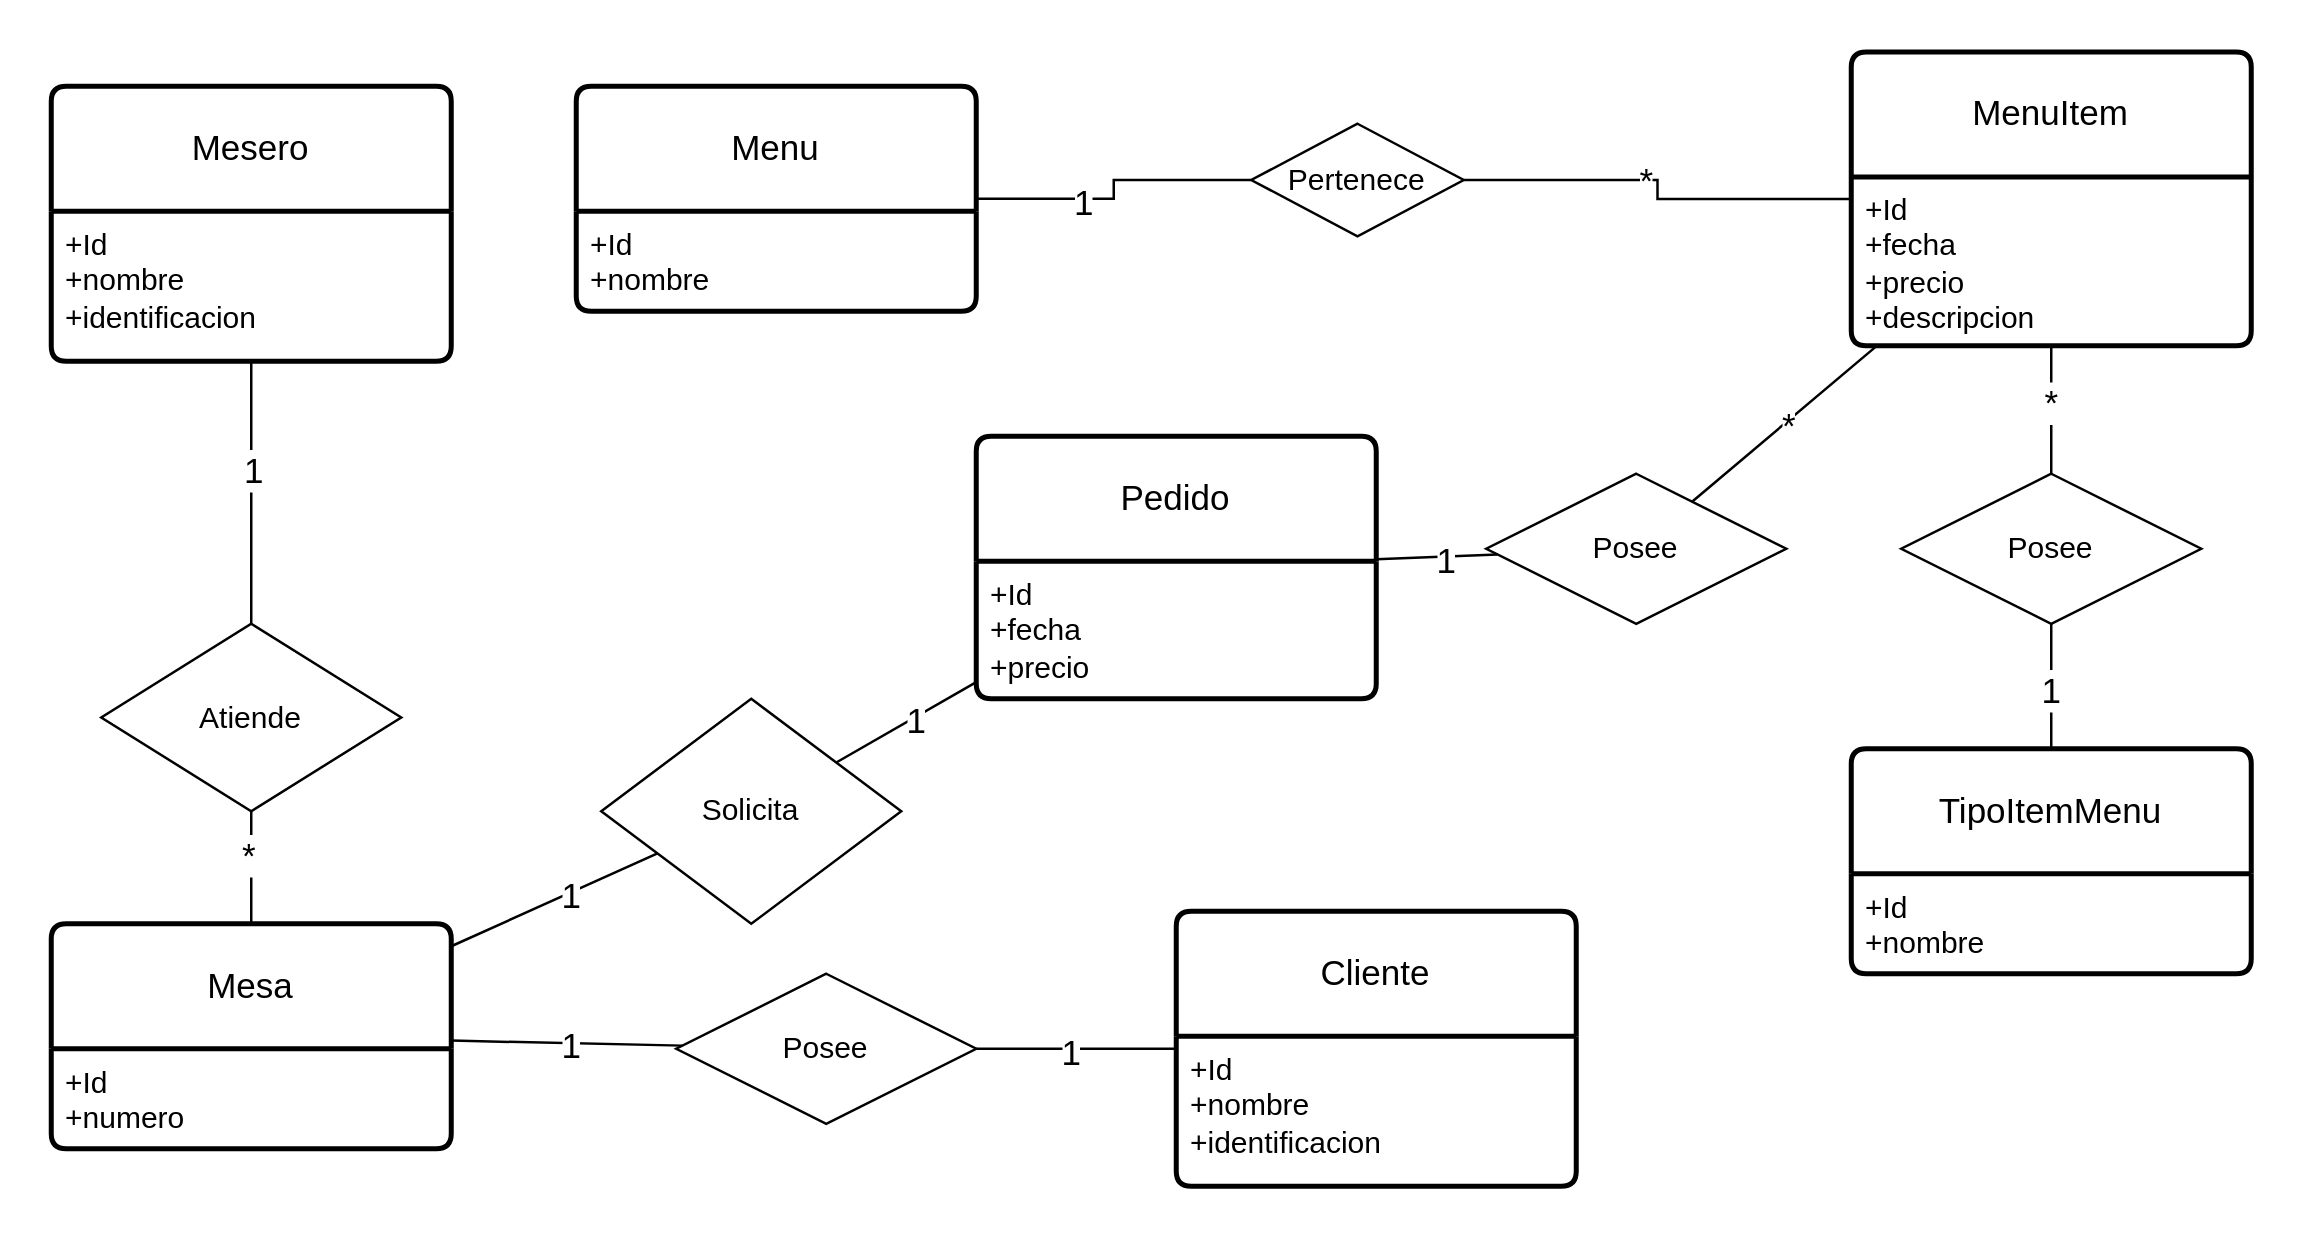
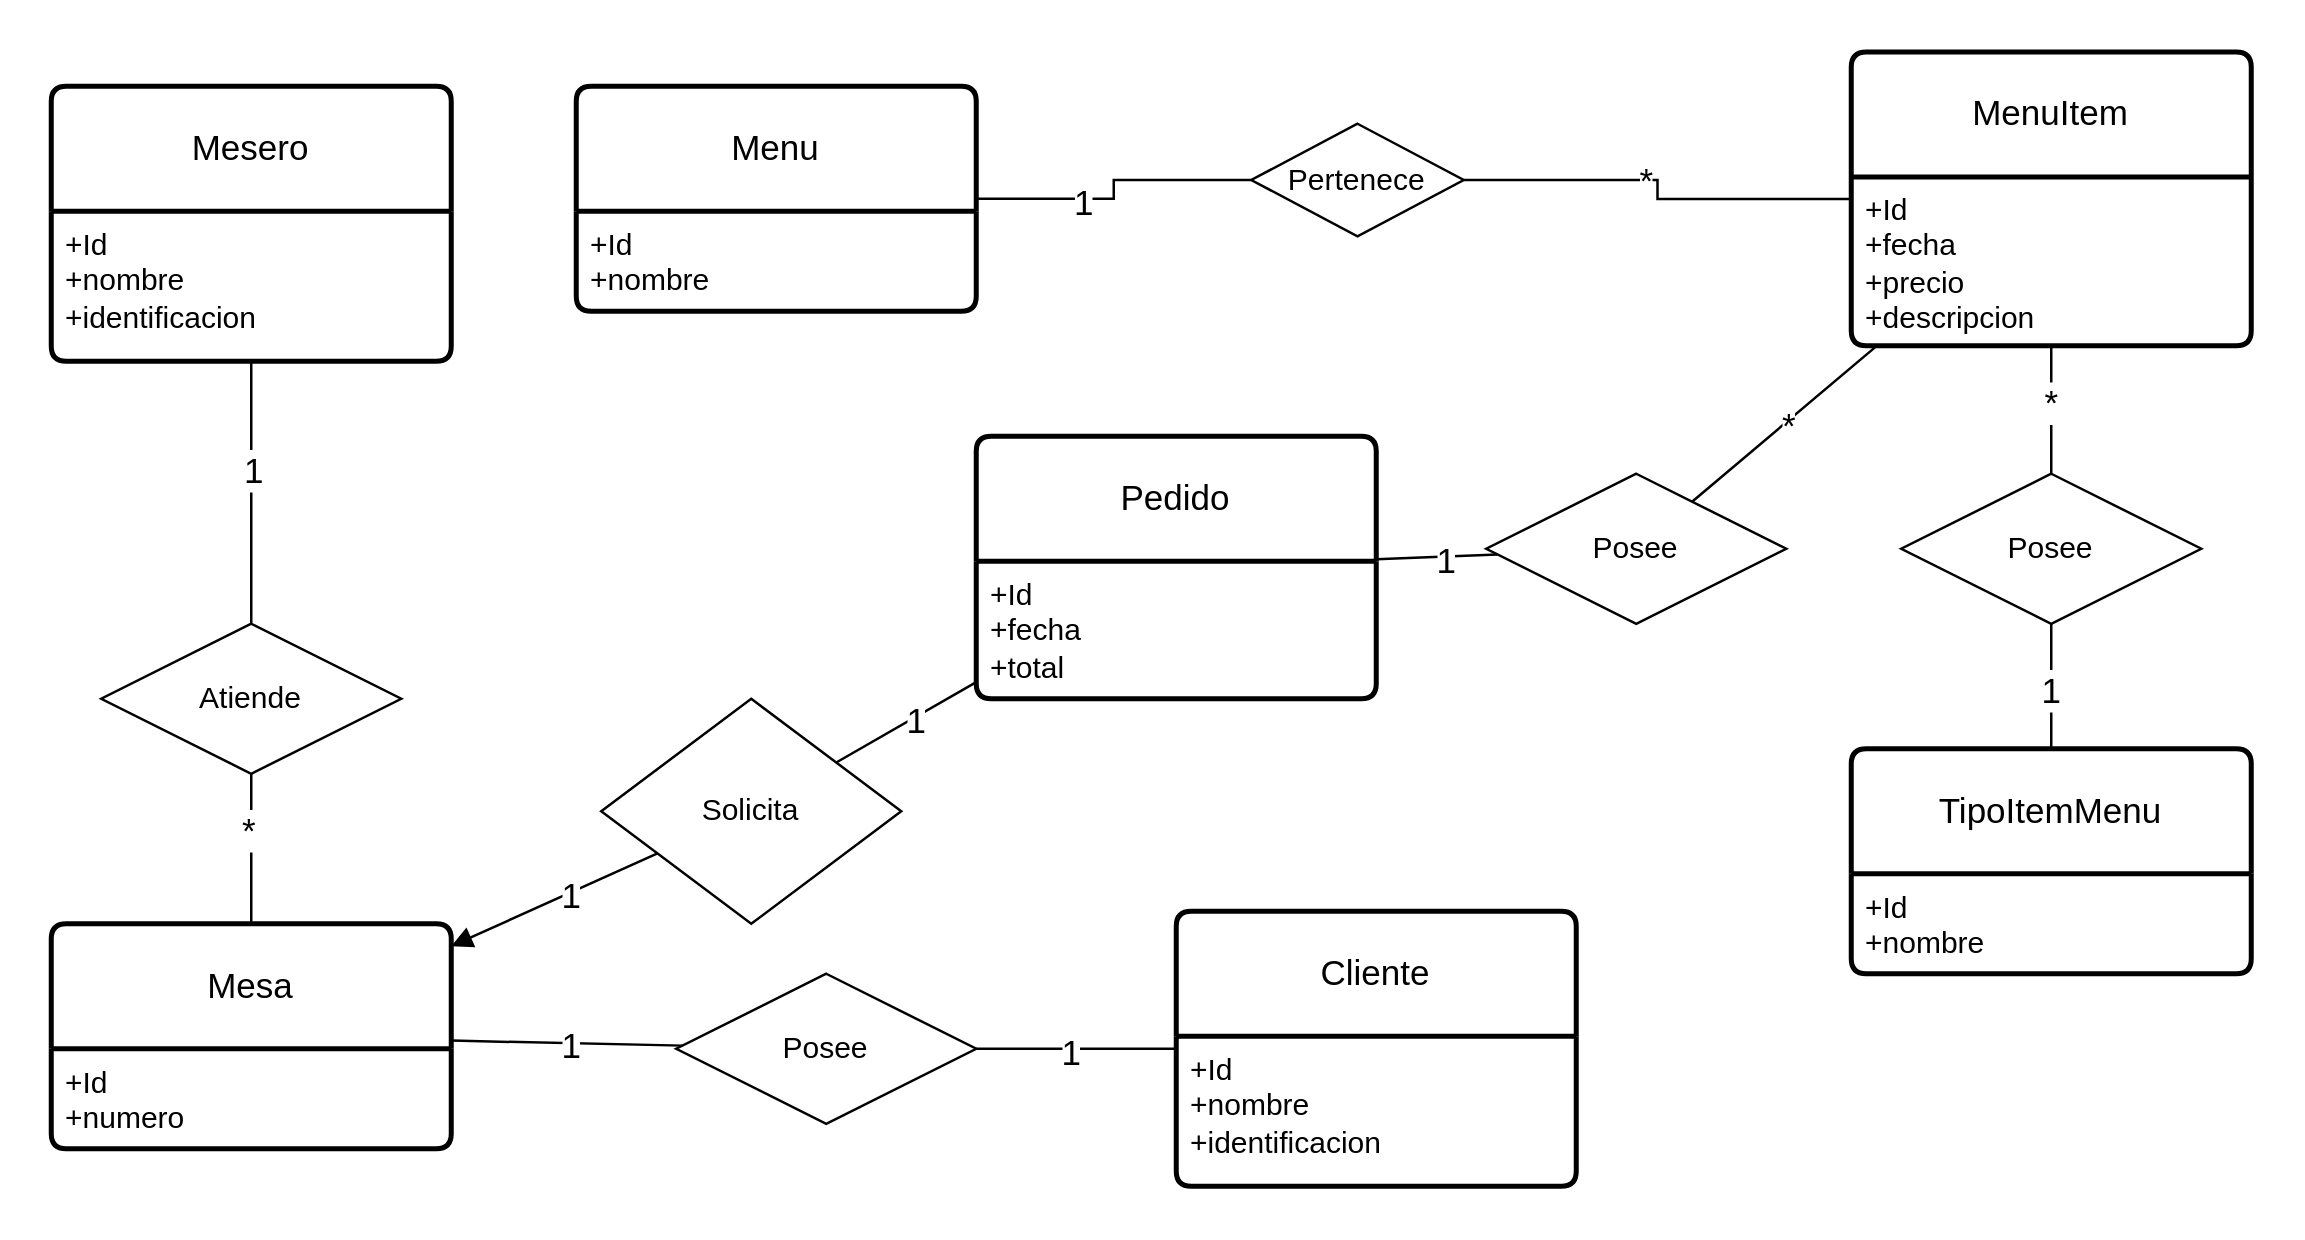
  <mxCell id="0" />
  <mxCell id="1" parent="0" />
  <mxCell id="2" style="edgeStyle=orthogonalEdgeStyle;rounded=0;orthogonalLoop=1;jettySize=auto;html=1;endArrow=none;endFill=0;" edge="1" parent="1" source="7" target="6"><mxGeometry relative="1" as="geometry"><mxPoint x="380" y="79" as="sourcePoint" /></mxGeometry></mxCell>
  <mxCell id="3" value="1" style="edgeLabel;html=1;align=center;verticalAlign=middle;resizable=0;points=[];fontSize=14;" vertex="1" connectable="0" parent="2"><mxGeometry x="-0.291" y="-1" relative="1" as="geometry"><mxPoint as="offset" /></mxGeometry></mxCell>
  <mxCell id="4" style="edgeStyle=orthogonalEdgeStyle;rounded=0;orthogonalLoop=1;jettySize=auto;html=1;endArrow=none;endFill=0;" edge="1" parent="1" source="6" target="9"><mxGeometry relative="1" as="geometry"><mxPoint x="740" y="79" as="targetPoint" /></mxGeometry></mxCell>
  <mxCell id="5" value="&lt;font style=&quot;font-size: 14px;&quot;&gt;*&lt;/font&gt;" style="edgeLabel;html=1;align=center;verticalAlign=middle;resizable=0;points=[];" vertex="1" connectable="0" parent="4"><mxGeometry x="-0.117" relative="1" as="geometry"><mxPoint as="offset" /></mxGeometry></mxCell>
  <mxCell id="6" value="Pertenece" style="shape=rhombus;perimeter=rhombusPerimeter;whiteSpace=wrap;html=1;align=center;" vertex="1" parent="1"><mxGeometry x="500" y="49" width="85" height="45" as="geometry" /></mxCell>
  <mxCell id="7" value="Menu" style="swimlane;childLayout=stackLayout;horizontal=1;startSize=50;horizontalStack=0;rounded=1;fontSize=14;fontStyle=0;strokeWidth=2;resizeParent=0;resizeLast=1;shadow=0;dashed=0;align=center;arcSize=4;whiteSpace=wrap;html=1;" vertex="1" parent="1"><mxGeometry x="230" y="34" width="160" height="90" as="geometry" /></mxCell>
  <mxCell id="8" value="+Id&lt;br&gt;+nombre" style="align=left;strokeColor=none;fillColor=none;spacingLeft=4;fontSize=12;verticalAlign=top;resizable=0;rotatable=0;part=1;html=1;" vertex="1" parent="7"><mxGeometry y="50" width="160" height="40" as="geometry" /></mxCell>
  <mxCell id="9" value="MenuItem" style="swimlane;childLayout=stackLayout;horizontal=1;startSize=50;horizontalStack=0;rounded=1;fontSize=14;fontStyle=0;strokeWidth=2;resizeParent=0;resizeLast=1;shadow=0;dashed=0;align=center;arcSize=4;whiteSpace=wrap;html=1;" vertex="1" parent="1"><mxGeometry x="740" y="20.25" width="160" height="117.5" as="geometry" /></mxCell>
  <mxCell id="10" value="+Id&lt;br&gt;+fecha&lt;div&gt;+precio&lt;/div&gt;&lt;div&gt;+descripcion&lt;/div&gt;" style="align=left;strokeColor=none;fillColor=none;spacingLeft=4;fontSize=12;verticalAlign=top;resizable=0;rotatable=0;part=1;html=1;" vertex="1" parent="9"><mxGeometry y="50" width="160" height="67.5" as="geometry" /></mxCell>
  <mxCell id="11" value="TipoItemMenu" style="swimlane;childLayout=stackLayout;horizontal=1;startSize=50;horizontalStack=0;rounded=1;fontSize=14;fontStyle=0;strokeWidth=2;resizeParent=0;resizeLast=1;shadow=0;dashed=0;align=center;arcSize=4;whiteSpace=wrap;html=1;" vertex="1" parent="1"><mxGeometry x="740" y="299" width="160" height="90" as="geometry" /></mxCell>
  <mxCell id="12" value="+Id&lt;br&gt;+nombre" style="align=left;strokeColor=none;fillColor=none;spacingLeft=4;fontSize=12;verticalAlign=top;resizable=0;rotatable=0;part=1;html=1;" vertex="1" parent="11"><mxGeometry y="50" width="160" height="40" as="geometry" /></mxCell>
  <mxCell id="13" value="Posee" style="shape=rhombus;perimeter=rhombusPerimeter;whiteSpace=wrap;html=1;align=center;" vertex="1" parent="1"><mxGeometry x="760" y="189" width="120" height="60" as="geometry" /></mxCell>
  <mxCell id="14" value="" style="endArrow=none;html=1;rounded=0;" edge="1" parent="1" source="13" target="9"><mxGeometry relative="1" as="geometry"><mxPoint x="540" y="229" as="sourcePoint" /><mxPoint x="700" y="229" as="targetPoint" /></mxGeometry></mxCell>
  <mxCell id="15" value="&lt;font style=&quot;font-size: 14px;&quot;&gt;*&lt;/font&gt;" style="edgeLabel;html=1;align=center;verticalAlign=middle;resizable=0;points=[];" vertex="1" connectable="0" parent="14"><mxGeometry x="0.145" y="1" relative="1" as="geometry"><mxPoint as="offset" /></mxGeometry></mxCell>
  <mxCell id="16" value="" style="endArrow=none;html=1;rounded=0;" edge="1" parent="1" source="11" target="13"><mxGeometry relative="1" as="geometry"><mxPoint x="540" y="229" as="sourcePoint" /><mxPoint x="700" y="229" as="targetPoint" /></mxGeometry></mxCell>
  <mxCell id="17" value="&lt;font style=&quot;font-size: 14px;&quot;&gt;1&lt;/font&gt;" style="edgeLabel;html=1;align=center;verticalAlign=middle;resizable=0;points=[];" vertex="1" connectable="0" parent="16"><mxGeometry x="-0.033" y="1" relative="1" as="geometry"><mxPoint as="offset" /></mxGeometry></mxCell>
  <mxCell id="18" value="Mesa" style="swimlane;childLayout=stackLayout;horizontal=1;startSize=50;horizontalStack=0;rounded=1;fontSize=14;fontStyle=0;strokeWidth=2;resizeParent=0;resizeLast=1;shadow=0;dashed=0;align=center;arcSize=4;whiteSpace=wrap;html=1;" vertex="1" parent="1"><mxGeometry x="20" y="369" width="160" height="90" as="geometry" /></mxCell>
  <mxCell id="19" value="+Id&lt;br&gt;+numero" style="align=left;strokeColor=none;fillColor=none;spacingLeft=4;fontSize=12;verticalAlign=top;resizable=0;rotatable=0;part=1;html=1;" vertex="1" parent="18"><mxGeometry y="50" width="160" height="40" as="geometry" /></mxCell>
  <mxCell id="20" value="Cliente" style="swimlane;childLayout=stackLayout;horizontal=1;startSize=50;horizontalStack=0;rounded=1;fontSize=14;fontStyle=0;strokeWidth=2;resizeParent=0;resizeLast=1;shadow=0;dashed=0;align=center;arcSize=4;whiteSpace=wrap;html=1;" vertex="1" parent="1"><mxGeometry x="470" y="364" width="160" height="110" as="geometry" /></mxCell>
  <mxCell id="21" value="+Id&lt;br&gt;+nombre&lt;div&gt;+identificacion&lt;/div&gt;" style="align=left;strokeColor=none;fillColor=none;spacingLeft=4;fontSize=12;verticalAlign=top;resizable=0;rotatable=0;part=1;html=1;" vertex="1" parent="20"><mxGeometry y="50" width="160" height="60" as="geometry" /></mxCell>
  <mxCell id="22" value="Mesero" style="swimlane;childLayout=stackLayout;horizontal=1;startSize=50;horizontalStack=0;rounded=1;fontSize=14;fontStyle=0;strokeWidth=2;resizeParent=0;resizeLast=1;shadow=0;dashed=0;align=center;arcSize=4;whiteSpace=wrap;html=1;" vertex="1" parent="1"><mxGeometry x="20" y="34" width="160" height="110" as="geometry" /></mxCell>
  <mxCell id="23" value="+Id&lt;br&gt;+nombre&lt;div&gt;+identificacion&lt;/div&gt;" style="align=left;strokeColor=none;fillColor=none;spacingLeft=4;fontSize=12;verticalAlign=top;resizable=0;rotatable=0;part=1;html=1;" vertex="1" parent="22"><mxGeometry y="50" width="160" height="60" as="geometry" /></mxCell>
  <mxCell id="24" value="Pedido" style="swimlane;childLayout=stackLayout;horizontal=1;startSize=50;horizontalStack=0;rounded=1;fontSize=14;fontStyle=0;strokeWidth=2;resizeParent=0;resizeLast=1;shadow=0;dashed=0;align=center;arcSize=4;whiteSpace=wrap;html=1;" vertex="1" parent="1"><mxGeometry x="390" y="174" width="160" height="105" as="geometry" /></mxCell>
- <mxCell id="25" value="+Id&lt;br&gt;+fecha&lt;div&gt;+precio&lt;/div&gt;" style="align=left;strokeColor=none;fillColor=none;spacingLeft=4;fontSize=12;verticalAlign=top;resizable=0;rotatable=0;part=1;html=1;" vertex="1" parent="24"><mxGeometry y="50" width="160" height="55" as="geometry" /></mxCell>
+ <mxCell id="25" value="+Id&lt;br&gt;+fecha&lt;div&gt;+total&lt;/div&gt;" style="align=left;strokeColor=none;fillColor=none;spacingLeft=4;fontSize=12;verticalAlign=top;resizable=0;rotatable=0;part=1;html=1;" vertex="1" parent="24"><mxGeometry y="50" width="160" height="55" as="geometry" /></mxCell>
  <mxCell id="26" value="Posee" style="shape=rhombus;perimeter=rhombusPerimeter;whiteSpace=wrap;html=1;align=center;" vertex="1" parent="1"><mxGeometry x="594" y="189" width="120" height="60" as="geometry" /></mxCell>
  <mxCell id="27" value="" style="endArrow=none;html=1;rounded=0;" edge="1" parent="1" source="26" target="9"><mxGeometry relative="1" as="geometry"><mxPoint x="560" y="339" as="sourcePoint" /><mxPoint x="720" y="339" as="targetPoint" /></mxGeometry></mxCell>
  <mxCell id="28" value="&lt;font style=&quot;font-size: 14px;&quot;&gt;*&lt;/font&gt;" style="edgeLabel;html=1;align=center;verticalAlign=middle;resizable=0;points=[];" vertex="1" connectable="0" parent="27"><mxGeometry x="-0.006" y="-2" relative="1" as="geometry"><mxPoint y="-1" as="offset" /></mxGeometry></mxCell>
  <mxCell id="29" value="" style="endArrow=none;html=1;rounded=0;" edge="1" parent="1" source="24" target="26"><mxGeometry relative="1" as="geometry"><mxPoint x="560" y="329" as="sourcePoint" /><mxPoint x="720" y="329" as="targetPoint" /></mxGeometry></mxCell>
  <mxCell id="30" value="&lt;font style=&quot;font-size: 14px;&quot;&gt;1&lt;/font&gt;" style="edgeLabel;html=1;align=center;verticalAlign=middle;resizable=0;points=[];" vertex="1" connectable="0" parent="29"><mxGeometry x="0.097" y="-1" relative="1" as="geometry"><mxPoint as="offset" /></mxGeometry></mxCell>
  <mxCell id="31" value="Solicita" style="shape=rhombus;perimeter=rhombusPerimeter;whiteSpace=wrap;html=1;align=center;" vertex="1" parent="1"><mxGeometry x="240" y="279" width="120" height="90" as="geometry" /></mxCell>
  <mxCell id="32" value="" style="endArrow=none;html=1;rounded=0;" edge="1" parent="1" source="24" target="31"><mxGeometry relative="1" as="geometry"><mxPoint x="360" y="329" as="sourcePoint" /><mxPoint x="520" y="329" as="targetPoint" /></mxGeometry></mxCell>
  <mxCell id="33" value="&lt;font style=&quot;font-size: 14px;&quot;&gt;1&lt;/font&gt;" style="edgeLabel;html=1;align=center;verticalAlign=middle;resizable=0;points=[];" vertex="1" connectable="0" parent="32"><mxGeometry x="-0.095" y="1" relative="1" as="geometry"><mxPoint as="offset" /></mxGeometry></mxCell>
- <mxCell id="34" value="" style="endArrow=none;html=1;rounded=0;" edge="1" parent="1" source="31" target="18"><mxGeometry relative="1" as="geometry"><mxPoint x="360" y="399" as="sourcePoint" /><mxPoint x="520" y="399" as="targetPoint" /></mxGeometry></mxCell>
+ <mxCell id="34" value="" style="endArrow=block;html=1;rounded=0;" edge="1" parent="1" source="31" target="18"><mxGeometry relative="1" as="geometry"><mxPoint x="360" y="399" as="sourcePoint" /><mxPoint x="520" y="399" as="targetPoint" /></mxGeometry></mxCell>
  <mxCell id="35" value="&lt;font style=&quot;font-size: 14px;&quot;&gt;1&lt;/font&gt;" style="edgeLabel;html=1;align=center;verticalAlign=middle;resizable=0;points=[];" vertex="1" connectable="0" parent="34"><mxGeometry x="-0.138" y="1" relative="1" as="geometry"><mxPoint as="offset" /></mxGeometry></mxCell>
  <mxCell id="36" value="Posee" style="shape=rhombus;perimeter=rhombusPerimeter;whiteSpace=wrap;html=1;align=center;" vertex="1" parent="1"><mxGeometry x="270" y="389" width="120" height="60" as="geometry" /></mxCell>
  <mxCell id="37" value="" style="endArrow=none;html=1;rounded=0;" edge="1" parent="1" source="18" target="36"><mxGeometry relative="1" as="geometry"><mxPoint x="360" y="399" as="sourcePoint" /><mxPoint x="520" y="399" as="targetPoint" /></mxGeometry></mxCell>
  <mxCell id="38" value="&lt;font style=&quot;font-size: 14px;&quot;&gt;1&lt;/font&gt;" style="edgeLabel;html=1;align=center;verticalAlign=middle;resizable=0;points=[];" vertex="1" connectable="0" parent="37"><mxGeometry x="0.046" y="-1" relative="1" as="geometry"><mxPoint as="offset" /></mxGeometry></mxCell>
  <mxCell id="39" value="" style="endArrow=none;html=1;rounded=0;" edge="1" parent="1" source="36" target="20"><mxGeometry relative="1" as="geometry"><mxPoint x="360" y="399" as="sourcePoint" /><mxPoint x="520" y="399" as="targetPoint" /></mxGeometry></mxCell>
  <mxCell id="40" value="&lt;font style=&quot;font-size: 14px;&quot;&gt;1&lt;/font&gt;" style="edgeLabel;html=1;align=center;verticalAlign=middle;resizable=0;points=[];" vertex="1" connectable="0" parent="39"><mxGeometry x="-0.069" y="-1" relative="1" as="geometry"><mxPoint as="offset" /></mxGeometry></mxCell>
- <mxCell id="41" value="Atiende" style="shape=rhombus;perimeter=rhombusPerimeter;whiteSpace=wrap;html=1;align=center;" vertex="1" parent="1"><mxGeometry x="40" y="249" width="120" height="75" as="geometry" /></mxCell>
+ <mxCell id="41" value="Atiende" style="shape=rhombus;perimeter=rhombusPerimeter;whiteSpace=wrap;html=1;align=center;" vertex="1" parent="1"><mxGeometry x="40" y="249" width="120" height="60" as="geometry" /></mxCell>
  <mxCell id="42" value="" style="endArrow=none;html=1;rounded=0;" edge="1" parent="1" source="22" target="41"><mxGeometry relative="1" as="geometry"><mxPoint x="140" y="399" as="sourcePoint" /><mxPoint x="300" y="399" as="targetPoint" /></mxGeometry></mxCell>
  <mxCell id="43" value="&lt;font style=&quot;font-size: 14px;&quot;&gt;1&lt;/font&gt;" style="edgeLabel;html=1;align=center;verticalAlign=middle;resizable=0;points=[];" vertex="1" connectable="0" parent="42"><mxGeometry x="-0.177" relative="1" as="geometry"><mxPoint as="offset" /></mxGeometry></mxCell>
  <mxCell id="44" value="" style="endArrow=none;html=1;rounded=0;" edge="1" parent="1" source="41" target="18"><mxGeometry relative="1" as="geometry"><mxPoint x="140" y="399" as="sourcePoint" /><mxPoint x="300" y="399" as="targetPoint" /></mxGeometry></mxCell>
  <mxCell id="45" value="&lt;font style=&quot;font-size: 14px;&quot;&gt;*&lt;/font&gt;" style="edgeLabel;html=1;align=center;verticalAlign=middle;resizable=0;points=[];" vertex="1" connectable="0" parent="44"><mxGeometry x="-0.253" y="-2" relative="1" as="geometry"><mxPoint as="offset" /></mxGeometry></mxCell>
